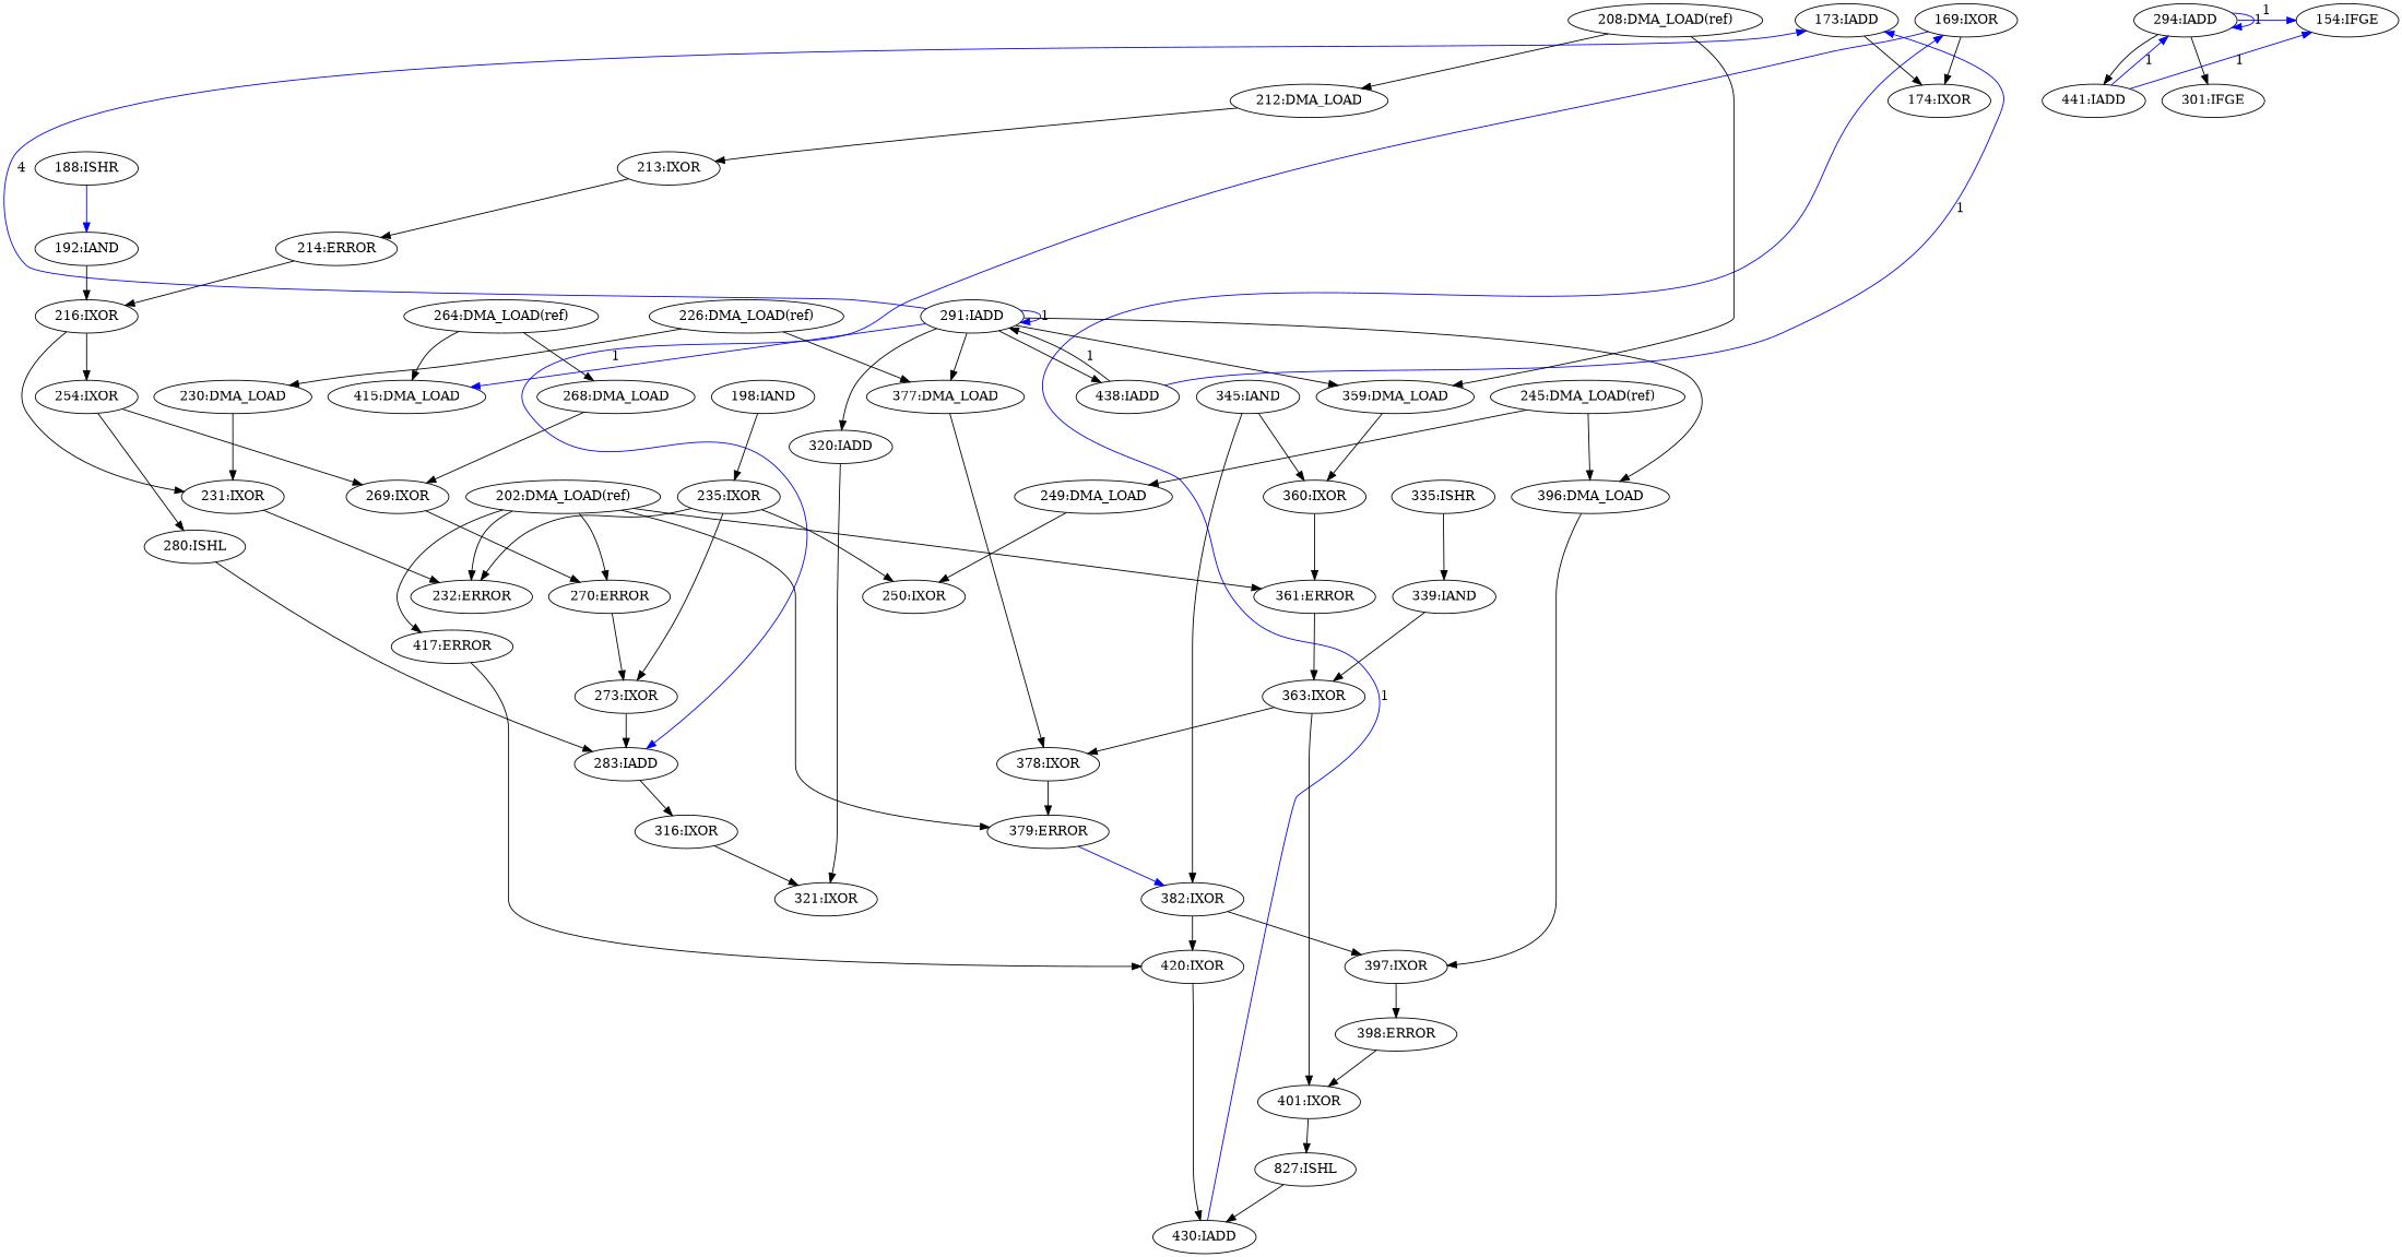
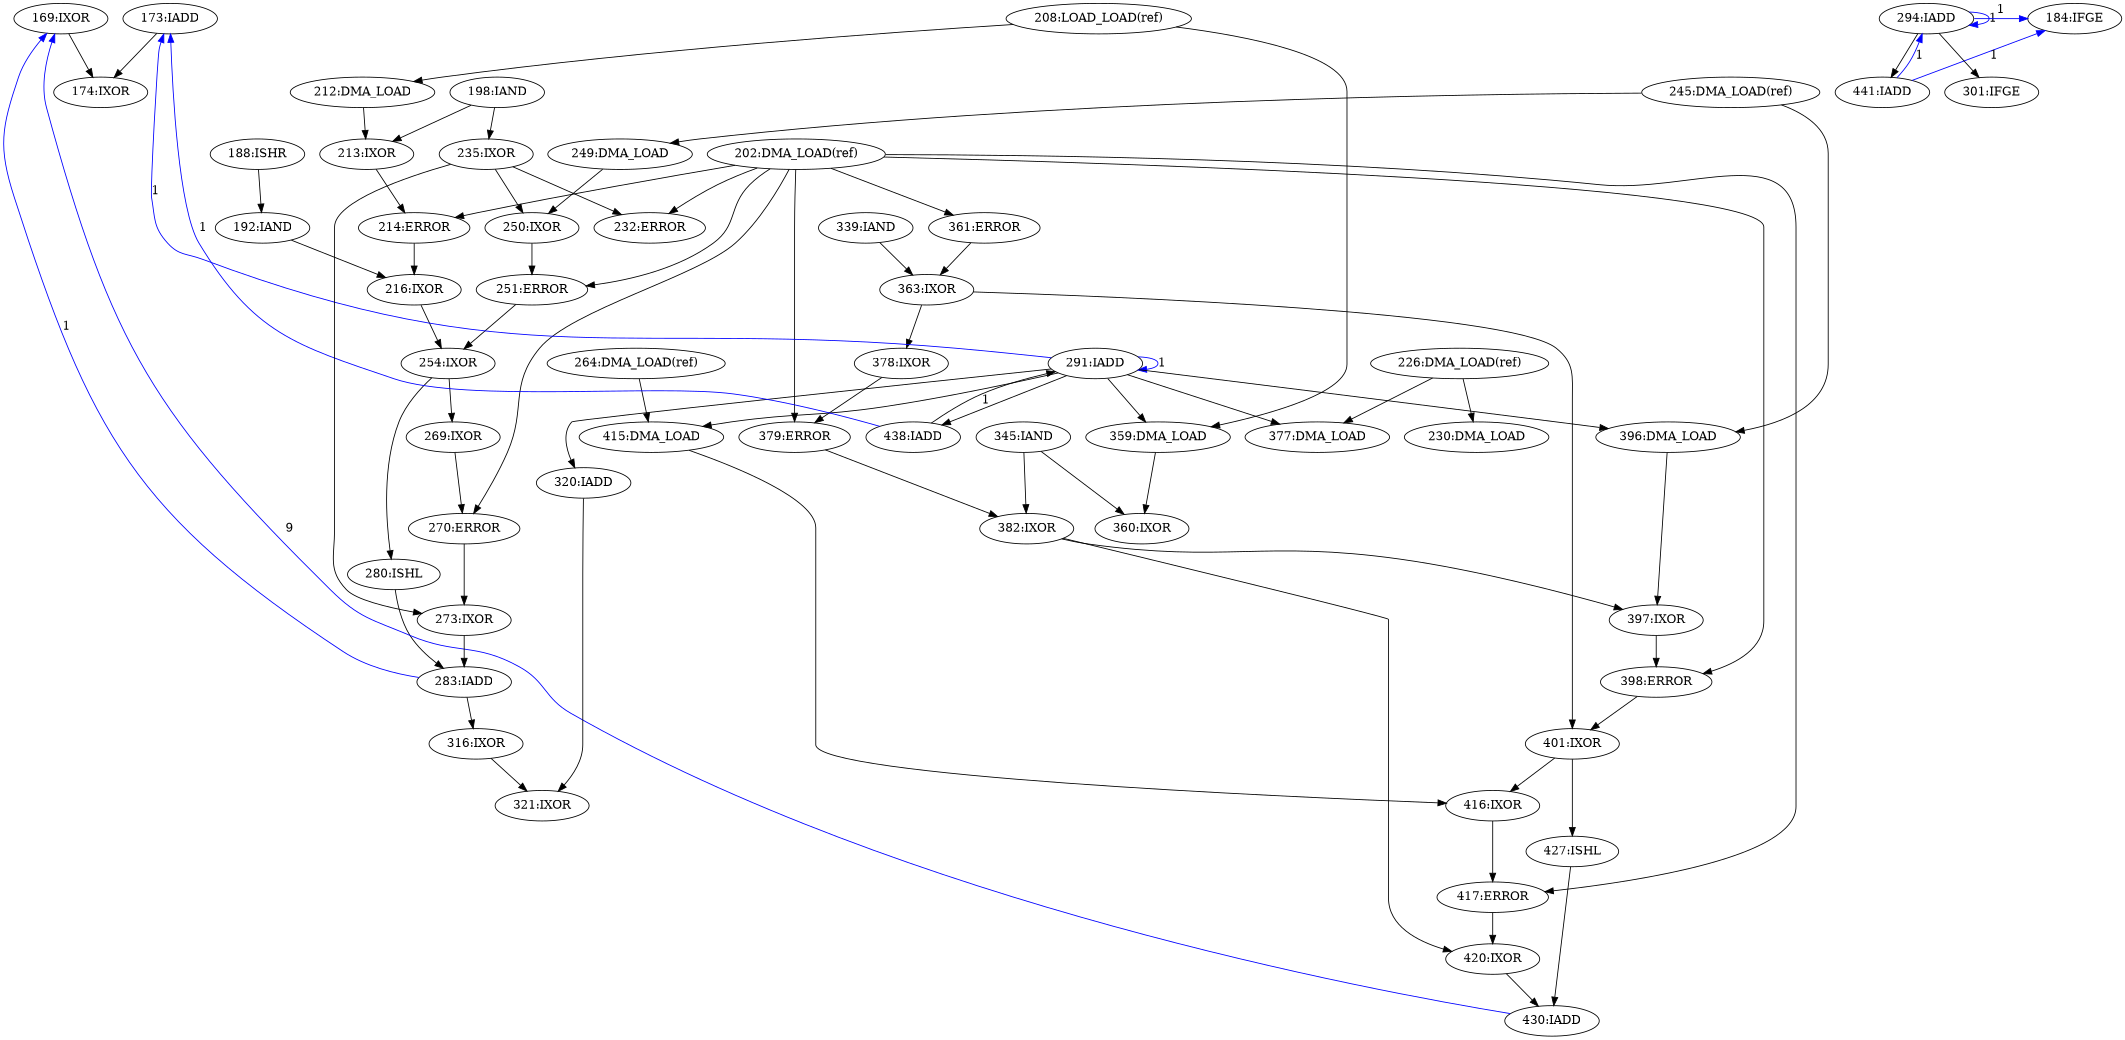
  digraph {
    n1 [label="254:IXOR"]
    n2 [label="269:IXOR"]
    n3 [label="280:ISHL"]
    n4 [label="270:ERROR"]
    n5 [label="283:IADD"]
+   n6 [label="251:ERROR"]
    n7 [label="216:IXOR"]
-   n8 [label="231:IXOR"]
    n9 [label="232:ERROR"]
    n10 [label="382:IXOR"]
    n11 [label="420:IXOR"]
    n12 [label="397:IXOR"]
    n13 [label="430:IADD"]
    n14 [label="398:ERROR"]
    n15 [label="379:ERROR"]
    n16 [label="345:IAND"]
    n17 [label="360:IXOR"]
    n18 [label="361:ERROR"]
    n19 [label="401:IXOR"]
-   n20 [label="827:ISHL"]
+   n20 [label="427:ISHL"]
+   n21 [label="416:IXOR"]
    n22 [label="417:ERROR"]
    n23 [label="363:IXOR"]
    n24 [label="378:IXOR"]
    n25 [label="214:ERROR"]
    n26 [label="202:DMA_LOAD(ref)"]
    n27 [label="273:IXOR"]
    n28 [label="213:IXOR"]
    n29 [label="415:DMA_LOAD"]
    n30 [label="264:DMA_LOAD(ref)"]
-   n31 [label="268:DMA_LOAD"]
    n32 [label="291:IADD"]
    n33 [label="320:IADD"]
    n34 [label="173:IADD"]
    n35 [label="377:DMA_LOAD"]
    n36 [label="438:IADD"]
    n37 [label="396:DMA_LOAD"]
    n38 [label="359:DMA_LOAD"]
    n39 [label="321:IXOR"]
    n40 [label="174:IXOR"]
    n41 [label="192:IAND"]
    n42 [label="188:ISHR"]
    n43 [label="169:IXOR"]
    n44 [label="212:DMA_LOAD"]
-   n45 [label="208:DMA_LOAD(ref)"]
+   n45 [label="208:LOAD_LOAD(ref)"]
    n46 [label="230:DMA_LOAD"]
    n47 [label="226:DMA_LOAD(ref)"]
    n48 [label="235:IXOR"]
    n49 [label="250:IXOR"]
    n50 [label="316:IXOR"]
    n51 [label="198:IAND"]
    n52 [label="249:DMA_LOAD"]
    n53 [label="441:IADD"]
    n54 [label="294:IADD"]
-   n55 [label="154:IFGE"]
+   n55 [label="184:IFGE"]
    n56 [label="301:IFGE"]
    n57 [label="245:DMA_LOAD(ref)"]
    n58 [label="339:IAND"]
-   n59 [label="335:ISHR"]
    n1 -> n2
    n1 -> n3
    n2 -> n4
    n3 -> n5
    n4 -> n27
-   n43 -> n5 [color=blue constraint=false label=1]
+   n5 -> n43 [color=blue constraint=false label=1]
    n5 -> n50
+   n6 -> n1
    n7 -> n1
-   n7 -> n8
-   n8 -> n9
    n10 -> n11
    n10 -> n12
    n11 -> n13
    n12 -> n14
-   n13 -> n43 [color=blue constraint=false label=1]
+   n13 -> n43 [color=blue constraint=false label=9]
    n14 -> n19
-   n15 -> n10 [color=blue]
+   n15 -> n10
    n16 -> n10
    n16 -> n17
-   n17 -> n18
    n18 -> n23
    n19 -> n20
+   n19 -> n21
    n20 -> n13
+   n21 -> n22
    n22 -> n11
    n23 -> n19
    n23 -> n24
    n24 -> n15
    n25 -> n7
    n26 -> n4
+   n26 -> n6
    n26 -> n9
+   n26 -> n14
    n26 -> n15
    n26 -> n18
    n26 -> n22
+   n26 -> n25
    n27 -> n5
    n28 -> n25
+   n29 -> n21
    n30 -> n29
-   n30 -> n31
-   n31 -> n2
-   n32 -> n29 [color=blue]
+   n32 -> n29
    n32 -> n32 [color=blue constraint=false label=1]
    n32 -> n33
-   n32 -> n34 [color=blue constraint=false label=4]
+   n32 -> n34 [color=blue constraint=false label=1]
    n32 -> n35
    n32 -> n36
    n32 -> n37
    n32 -> n38
    n33 -> n39
    n34 -> n40
-   n35 -> n24
    n36 -> n32 [color=black constraint=false label=1]
    n36 -> n34 [color=blue constraint=false label=1]
    n37 -> n12
    n38 -> n17
    n41 -> n7
-   n42 -> n41 [color=blue]
+   n42 -> n41
    n43 -> n40
    n44 -> n28
    n45 -> n38
    n45 -> n44
-   n46 -> n8
    n47 -> n35
    n47 -> n46
    n48 -> n9
    n48 -> n27
    n48 -> n49
+   n49 -> n6
    n50 -> n39
+   n51 -> n28
    n51 -> n48
    n52 -> n49
    n53 -> n54 [color=blue constraint=false label=1]
    n53 -> n55 [color=blue constraint=false label=1]
    n54 -> n53
    n54 -> n54 [color=blue constraint=false label=1]
    n54 -> n55 [color=blue constraint=false label=1]
    n54 -> n56
    n57 -> n37
    n57 -> n52
    n58 -> n23
-   n59 -> n58
  }
